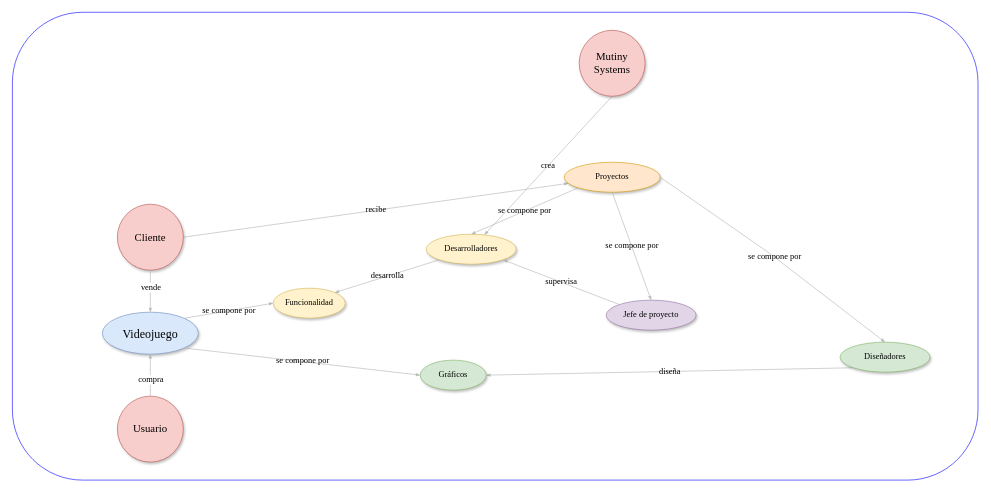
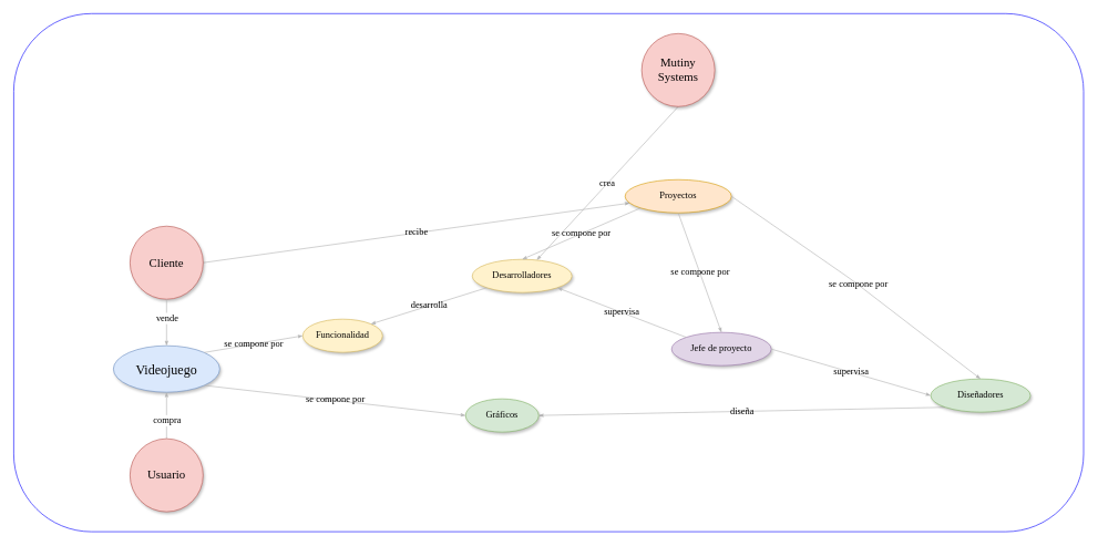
  <mxCell id="0" />
  <mxCell id="1" parent="0" />
  <mxCell id="2" value="" style="rounded=1;whiteSpace=wrap;html=1;fillColor=none;strokeColor=#0400ff;glass=0;" vertex="1" parent="1"><mxGeometry x="20" y="20" width="1610" height="780" as="geometry" /></mxCell>
  <mxCell id="3" value="crea" style="edgeStyle=none;rounded=1;html=1;labelBackgroundColor=none;startArrow=none;startFill=0;startSize=5;endArrow=classicThin;endFill=1;endSize=5;jettySize=auto;orthogonalLoop=1;strokeColor=#B3B3B3;strokeWidth=1;fontFamily=Verdana;fontSize=14;exitX=0.5;exitY=1;exitDx=0;exitDy=0;" parent="1" source="27" target="8" edge="1"><mxGeometry x="0.004" relative="1" as="geometry"><mxPoint x="1020" y="160" as="sourcePoint" /><mxPoint as="offset" /></mxGeometry></mxCell>
  <mxCell id="4" value="recibe" style="edgeStyle=none;rounded=1;html=1;labelBackgroundColor=none;startArrow=none;startFill=0;startSize=5;endArrow=classicThin;endFill=1;endSize=5;jettySize=auto;orthogonalLoop=1;strokeColor=#B3B3B3;strokeWidth=1;fontFamily=Verdana;fontSize=14;exitX=1;exitY=0.5;exitDx=0;exitDy=0;" parent="1" source="12" target="5" edge="1"><mxGeometry relative="1" as="geometry"><mxPoint x="270" y="400" as="sourcePoint" /></mxGeometry></mxCell>
  <mxCell id="5" value="Proyectos" style="ellipse;whiteSpace=wrap;html=1;rounded=0;shadow=1;comic=0;labelBackgroundColor=none;strokeWidth=1;fontFamily=Verdana;fontSize=14;align=center;fillColor=#ffe6cc;strokeColor=#d79b00;" parent="1" vertex="1"><mxGeometry x="940" y="270" width="160" height="50" as="geometry" /></mxCell>
  <mxCell id="6" value="diseña" style="edgeStyle=none;rounded=1;html=1;labelBackgroundColor=none;startArrow=none;startFill=0;startSize=5;endArrow=classicThin;endFill=1;endSize=5;jettySize=auto;orthogonalLoop=1;strokeColor=#B3B3B3;strokeWidth=1;fontFamily=Verdana;fontSize=14;exitX=0;exitY=1;exitDx=0;exitDy=0;entryX=1;entryY=0.5;entryDx=0;entryDy=0;" edge="1" parent="1" source="7" target="20"><mxGeometry relative="1" as="geometry"><mxPoint x="810" y="535" as="targetPoint" /></mxGeometry></mxCell>
  <mxCell id="7" value="&lt;span style=&quot;font-size: 14px;&quot;&gt;Diseñadores&lt;/span&gt;" style="ellipse;whiteSpace=wrap;html=1;rounded=0;shadow=1;comic=0;labelBackgroundColor=none;strokeWidth=1;fontFamily=Verdana;fontSize=14;align=center;fillColor=#d5e8d4;strokeColor=#82b366;" vertex="1" parent="1"><mxGeometry x="1400" y="570" width="150" height="50" as="geometry" /></mxCell>
  <mxCell id="8" value="&lt;span style=&quot;font-size: 14px;&quot;&gt;Desarrolladores&lt;/span&gt;" style="ellipse;whiteSpace=wrap;html=1;rounded=0;shadow=1;comic=0;labelBackgroundColor=none;strokeWidth=1;fontFamily=Verdana;fontSize=14;align=center;fillColor=#fff2cc;strokeColor=#d6b656;" vertex="1" parent="1"><mxGeometry x="710" y="390" width="150" height="50" as="geometry" /></mxCell>
  <mxCell id="9" value="&lt;span style=&quot;font-size: 14px;&quot;&gt;Funcionalidad&lt;/span&gt;" style="ellipse;whiteSpace=wrap;html=1;rounded=0;shadow=1;comic=0;labelBackgroundColor=none;strokeWidth=1;fontFamily=Verdana;fontSize=14;align=center;fillColor=#fff2cc;strokeColor=#d6b656;" vertex="1" parent="1"><mxGeometry x="455" y="480" width="120" height="50" as="geometry" /></mxCell>
  <mxCell id="10" value="se compone por" style="edgeStyle=none;rounded=1;html=1;labelBackgroundColor=none;startArrow=none;startFill=0;startSize=5;endArrow=classicThin;endFill=1;endSize=5;jettySize=auto;orthogonalLoop=1;strokeColor=#B3B3B3;strokeWidth=1;fontFamily=Verdana;fontSize=14;exitX=0.5;exitY=1;exitDx=0;exitDy=0;entryX=0.5;entryY=0;entryDx=0;entryDy=0;" edge="1" parent="1" source="5" target="11"><mxGeometry relative="1" as="geometry"><mxPoint x="1225" y="220" as="targetPoint" /><mxPoint x="1185" y="250" as="sourcePoint" /></mxGeometry></mxCell>
  <mxCell id="11" value="&lt;span style=&quot;font-size: 14px;&quot;&gt;Jefe de proyecto&lt;/span&gt;" style="ellipse;whiteSpace=wrap;html=1;rounded=0;shadow=1;comic=0;labelBackgroundColor=none;strokeWidth=1;fontFamily=Verdana;fontSize=14;align=center;fillColor=#e1d5e7;strokeColor=#9673a6;" vertex="1" parent="1"><mxGeometry x="1010" y="500" width="150" height="50" as="geometry" /></mxCell>
  <mxCell id="12" value="Cliente" style="ellipse;whiteSpace=wrap;html=1;rounded=0;shadow=1;comic=0;labelBackgroundColor=none;strokeWidth=1;fontFamily=Comic Sans MS;fontSize=18;align=center;gradientDirection=east;fillColor=#f8cecc;strokeColor=#b85450;" vertex="1" parent="1"><mxGeometry x="195" y="340" width="110" height="110" as="geometry" /></mxCell>
  <mxCell id="13" value="&lt;font style=&quot;font-size: 20px;&quot; face=&quot;Georgia&quot;&gt;Videojuego&lt;/font&gt;" style="ellipse;whiteSpace=wrap;html=1;rounded=0;shadow=1;comic=0;labelBackgroundColor=none;strokeWidth=1;fontFamily=Verdana;fontSize=14;align=center;gradientDirection=east;fillColor=#dae8fc;strokeColor=#6c8ebf;" vertex="1" parent="1"><mxGeometry x="170" y="520" width="160" height="70" as="geometry" /></mxCell>
  <mxCell id="14" style="edgeStyle=none;rounded=1;html=1;labelBackgroundColor=none;startArrow=none;startFill=0;startSize=5;endArrow=classicThin;endFill=1;endSize=5;jettySize=auto;orthogonalLoop=1;strokeColor=#B3B3B3;strokeWidth=1;fontFamily=Verdana;fontSize=14;entryX=0.5;entryY=0;entryDx=0;entryDy=0;exitX=0.5;exitY=1;exitDx=0;exitDy=0;" edge="1" parent="1" source="12" target="13"><mxGeometry relative="1" as="geometry"><mxPoint x="430" y="630" as="sourcePoint" /><mxPoint x="572.931" y="437.678" as="targetPoint" /></mxGeometry></mxCell>
  <mxCell id="15" value="vende" style="edgeLabel;html=1;align=center;verticalAlign=middle;resizable=0;points=[];fontSize=14;fontFamily=Verdana;" vertex="1" connectable="0" parent="14"><mxGeometry x="-0.2" relative="1" as="geometry"><mxPoint as="offset" /></mxGeometry></mxCell>
  <mxCell id="16" style="edgeStyle=none;rounded=1;html=1;labelBackgroundColor=none;startArrow=none;startFill=0;startSize=5;endArrow=classicThin;endFill=1;endSize=5;jettySize=auto;orthogonalLoop=1;strokeColor=#B3B3B3;strokeWidth=1;fontFamily=Verdana;fontSize=14;entryX=0.5;entryY=1;entryDx=0;entryDy=0;exitX=0.5;exitY=0;exitDx=0;exitDy=0;" edge="1" parent="1" source="26" target="13"><mxGeometry relative="1" as="geometry"><mxPoint x="250" y="640" as="sourcePoint" /><mxPoint x="429.5" y="720" as="targetPoint" /></mxGeometry></mxCell>
  <mxCell id="17" value="compra" style="edgeLabel;html=1;align=center;verticalAlign=middle;resizable=0;points=[];fontSize=14;fontFamily=Verdana;" vertex="1" connectable="0" parent="16"><mxGeometry x="-0.2" relative="1" as="geometry"><mxPoint as="offset" /></mxGeometry></mxCell>
  <mxCell id="18" value="se compone por" style="edgeStyle=none;rounded=1;html=1;labelBackgroundColor=none;startArrow=none;startFill=0;startSize=5;endArrow=classicThin;endFill=1;endSize=5;jettySize=auto;orthogonalLoop=1;strokeColor=#B3B3B3;strokeWidth=1;fontFamily=Verdana;fontSize=14;exitX=1;exitY=0;exitDx=0;exitDy=0;entryX=0;entryY=0.5;entryDx=0;entryDy=0;" edge="1" parent="1" source="13" target="9"><mxGeometry relative="1" as="geometry"><mxPoint x="440" y="510" as="targetPoint" /><mxPoint x="370" y="505" as="sourcePoint" /></mxGeometry></mxCell>
  <mxCell id="19" value="se compone por" style="edgeStyle=none;rounded=1;html=1;labelBackgroundColor=none;startArrow=none;startFill=0;startSize=5;endArrow=classicThin;endFill=1;endSize=5;jettySize=auto;orthogonalLoop=1;strokeColor=#B3B3B3;strokeWidth=1;fontFamily=Verdana;fontSize=14;exitX=1;exitY=1;exitDx=0;exitDy=0;entryX=0;entryY=0.5;entryDx=0;entryDy=0;" edge="1" parent="1" source="13" target="20"><mxGeometry x="0.003" relative="1" as="geometry"><mxPoint x="480" y="570" as="targetPoint" /><mxPoint x="332" y="602" as="sourcePoint" /><mxPoint as="offset" /></mxGeometry></mxCell>
  <mxCell id="20" value="Gráficos" style="ellipse;whiteSpace=wrap;html=1;rounded=0;shadow=1;comic=0;labelBackgroundColor=none;strokeWidth=1;fontFamily=Verdana;fontSize=14;align=center;fillColor=#d5e8d4;strokeColor=#82b366;" vertex="1" parent="1"><mxGeometry x="700" y="600" width="110" height="50" as="geometry" /></mxCell>
  <mxCell id="21" value="se compone por" style="edgeStyle=none;rounded=1;html=1;labelBackgroundColor=none;startArrow=none;startFill=0;startSize=5;endArrow=classicThin;endFill=1;endSize=5;jettySize=auto;orthogonalLoop=1;strokeColor=#B3B3B3;strokeWidth=1;fontFamily=Verdana;fontSize=14;exitX=1;exitY=0.5;exitDx=0;exitDy=0;entryX=0.5;entryY=0;entryDx=0;entryDy=0;" edge="1" parent="1" source="5" target="7"><mxGeometry relative="1" as="geometry"><mxPoint x="1240" y="295" as="targetPoint" /><mxPoint x="1110" y="360" as="sourcePoint" /><Array as="points"><mxPoint x="1280" y="420" /></Array></mxGeometry></mxCell>
  <mxCell id="22" value="se compone por" style="edgeStyle=none;rounded=1;html=1;labelBackgroundColor=none;startArrow=none;startFill=0;startSize=5;endArrow=classicThin;endFill=1;endSize=5;jettySize=auto;orthogonalLoop=1;strokeColor=#B3B3B3;strokeWidth=1;fontFamily=Verdana;fontSize=14;exitX=0;exitY=1;exitDx=0;exitDy=0;entryX=0.5;entryY=0;entryDx=0;entryDy=0;" edge="1" parent="1" source="5" target="8"><mxGeometry relative="1" as="geometry"><mxPoint x="963" y="370" as="targetPoint" /><mxPoint x="1110" y="340" as="sourcePoint" /></mxGeometry></mxCell>
  <mxCell id="23" value="desarrolla" style="edgeStyle=none;rounded=1;html=1;labelBackgroundColor=none;startArrow=none;startFill=0;startSize=5;endArrow=classicThin;endFill=1;endSize=5;jettySize=auto;orthogonalLoop=1;strokeColor=#B3B3B3;strokeWidth=1;fontFamily=Verdana;fontSize=14;exitX=0;exitY=1;exitDx=0;exitDy=0;entryX=1;entryY=0;entryDx=0;entryDy=0;" edge="1" parent="1" source="8" target="9"><mxGeometry relative="1" as="geometry"><mxPoint x="390" y="407" as="sourcePoint" /><mxPoint x="815" y="445" as="targetPoint" /></mxGeometry></mxCell>
  <mxCell id="24" value="supervisa" style="edgeStyle=none;rounded=1;html=1;labelBackgroundColor=none;startArrow=none;startFill=0;startSize=5;endArrow=classicThin;endFill=1;endSize=5;jettySize=auto;orthogonalLoop=1;strokeColor=#B3B3B3;strokeWidth=1;fontFamily=Verdana;fontSize=14;exitX=0;exitY=0;exitDx=0;exitDy=0;entryX=1;entryY=1;entryDx=0;entryDy=0;" edge="1" parent="1" source="11" target="8"><mxGeometry relative="1" as="geometry"><mxPoint x="1465" y="540" as="sourcePoint" /><mxPoint x="800" y="545" as="targetPoint" /></mxGeometry></mxCell>
+ <mxCell id="25" value="supervisa" style="edgeStyle=none;rounded=1;html=1;labelBackgroundColor=none;startArrow=none;startFill=0;startSize=5;endArrow=classicThin;endFill=1;endSize=5;jettySize=auto;orthogonalLoop=1;strokeColor=#B3B3B3;strokeWidth=1;fontFamily=Verdana;fontSize=14;exitX=1;exitY=0.5;exitDx=0;exitDy=0;entryX=0;entryY=0.5;entryDx=0;entryDy=0;" edge="1" parent="1" source="11" target="7"><mxGeometry relative="1" as="geometry"><mxPoint x="1302" y="550" as="sourcePoint" /><mxPoint x="1150" y="458" as="targetPoint" /></mxGeometry></mxCell>
  <mxCell id="26" value="Usuario" style="ellipse;whiteSpace=wrap;html=1;rounded=0;shadow=1;comic=0;labelBackgroundColor=none;strokeWidth=1;fontFamily=Comic Sans MS;fontSize=18;align=center;gradientDirection=east;fillColor=#f8cecc;strokeColor=#b85450;" vertex="1" parent="1"><mxGeometry x="195" y="660" width="110" height="110" as="geometry" /></mxCell>
  <mxCell id="27" value="Mutiny&lt;div style=&quot;font-size: 18px;&quot;&gt;Systems&lt;/div&gt;" style="ellipse;whiteSpace=wrap;html=1;rounded=0;shadow=1;comic=0;labelBackgroundColor=none;strokeWidth=1;fontFamily=Comic Sans MS;fontSize=18;align=center;gradientDirection=east;fillColor=#f8cecc;strokeColor=#b85450;" vertex="1" parent="1"><mxGeometry x="965" y="50" width="110" height="110" as="geometry" /></mxCell>
